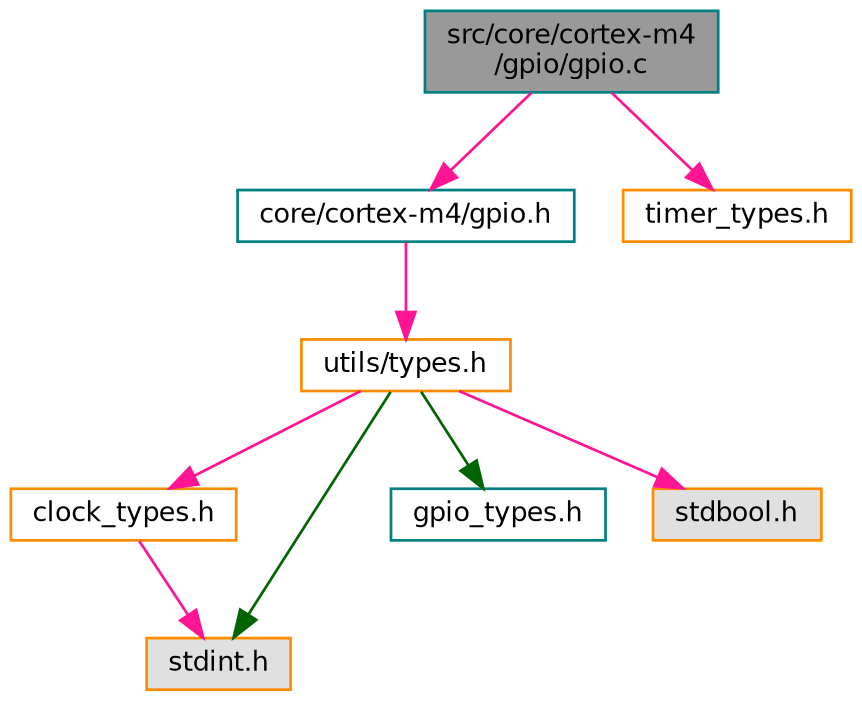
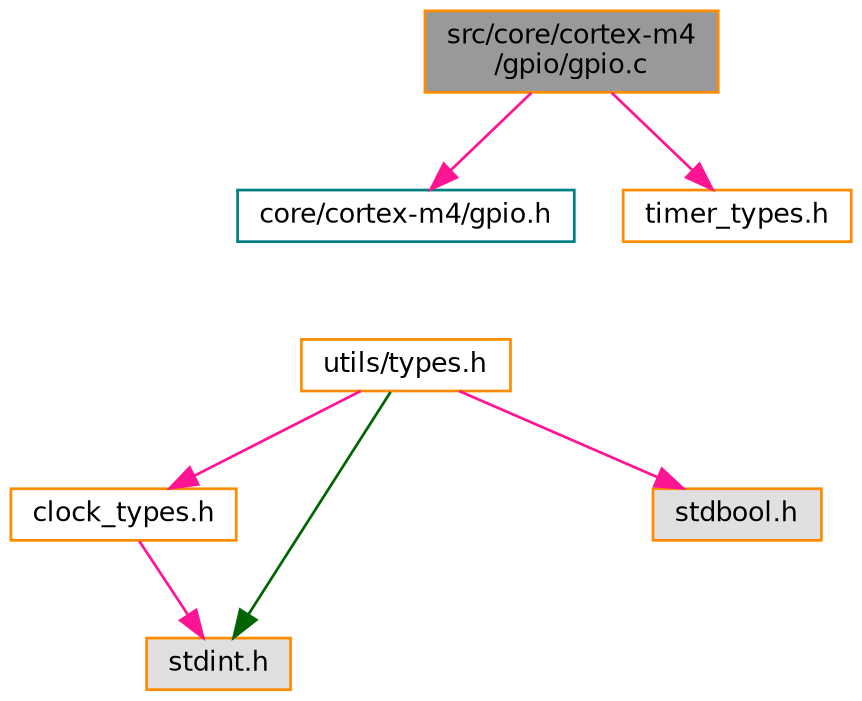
  digraph {
    node [color=darkorange fillcolor=white fontname=Helvetica fontsize=10 shape=box style=filled]
    edge [color=deeppink fontname=Helvetica fontsize=10 labelfontname=Helvetica labelfontsize=10 style=solid]
-   n1 [color=teal fillcolor=grey60 fontcolor=black height=0.2 label="src/core/cortex-m4\l/gpio/gpio.c" width=0.4]
+   n1 [fillcolor=grey60 fontcolor=black height=0.2 label="src/core/cortex-m4\l/gpio/gpio.c" width=0.4]
    n2 [color=teal height=0.2 label="core/cortex-m4/gpio.h" width=0.4]
    n3 [height=0.2 label="timer_types.h" width=0.4]
    n4 [height=0.2 label="utils/types.h" width=0.4]
    n5 [height=0.2 label="clock_types.h" width=0.4]
    n6 [fillcolor="#E0E0E0" height=0.2 label="stdint.h" width=0.4]
-   n7 [color=teal height=0.2 label="gpio_types.h" width=0.4]
    n8 [fillcolor="#E0E0E0" height=0.2 label="stdbool.h" width=0.4]
    n1 -> n2
    n1 -> n3
-   n2 -> n4
    n4 -> n5
    n4 -> n6 [color=darkgreen]
-   n4 -> n7 [color=darkgreen]
    n4 -> n8
    n5 -> n6
  }
